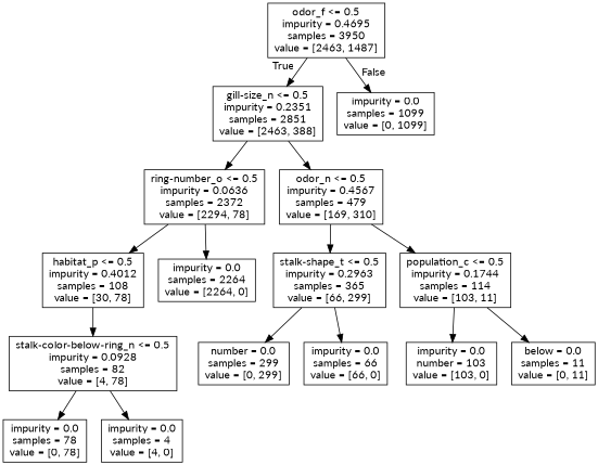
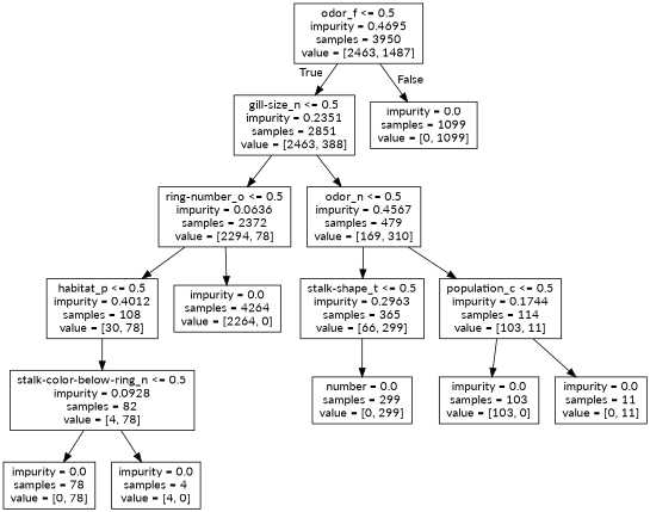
  digraph {
    fontname=Lato
    node [fontname=Lato shape=box]
    edge [fontname=Lato]
    n1 [label="odor_f <= 0.5\nimpurity = 0.4695\nsamples = 3950\nvalue = [2463, 1487]"]
    n2 [label="gill-size_n <= 0.5\nimpurity = 0.2351\nsamples = 2851\nvalue = [2463, 388]"]
    n3 [label="impurity = 0.0\nsamples = 1099\nvalue = [0, 1099]"]
    n4 [label="ring-number_o <= 0.5\nimpurity = 0.0636\nsamples = 2372\nvalue = [2294, 78]"]
    n5 [label="odor_n <= 0.5\nimpurity = 0.4567\nsamples = 479\nvalue = [169, 310]"]
    n6 [label="habitat_p <= 0.5\nimpurity = 0.4012\nsamples = 108\nvalue = [30, 78]"]
-   n7 [label="impurity = 0.0\nsamples = 2264\nvalue = [2264, 0]"]
+   n7 [label="impurity = 0.0\nsamples = 4264\nvalue = [2264, 0]"]
    n8 [label="stalk-shape_t <= 0.5\nimpurity = 0.2963\nsamples = 365\nvalue = [66, 299]"]
    n9 [label="population_c <= 0.5\nimpurity = 0.1744\nsamples = 114\nvalue = [103, 11]"]
    n10 [label="stalk-color-below-ring_n <= 0.5\nimpurity = 0.0928\nsamples = 82\nvalue = [4, 78]"]
    n11 [label="impurity = 0.0\nsamples = 78\nvalue = [0, 78]"]
    n12 [label="impurity = 0.0\nsamples = 4\nvalue = [4, 0]"]
    n13 [label="number = 0.0\nsamples = 299\nvalue = [0, 299]"]
-   n14 [label="impurity = 0.0\nsamples = 66\nvalue = [66, 0]"]
-   n15 [label="impurity = 0.0\nnumber = 103\nvalue = [103, 0]"]
-   n16 [label="below = 0.0\nsamples = 11\nvalue = [0, 11]"]
+   n15 [label="impurity = 0.0\nsamples = 103\nvalue = [103, 0]"]
+   n16 [label="impurity = 0.0\nsamples = 11\nvalue = [0, 11]"]
    n1 -> n2 [headlabel=True labelangle=45 labeldistance=2.5]
    n1 -> n3 [headlabel=False labelangle=-45 labeldistance=2.5]
    n2 -> n4
    n2 -> n5
    n4 -> n6
    n4 -> n7
    n5 -> n8
    n5 -> n9
    n6 -> n10
    n8 -> n13
-   n8 -> n14
    n9 -> n15
    n9 -> n16
    n10 -> n11
    n10 -> n12
  }
